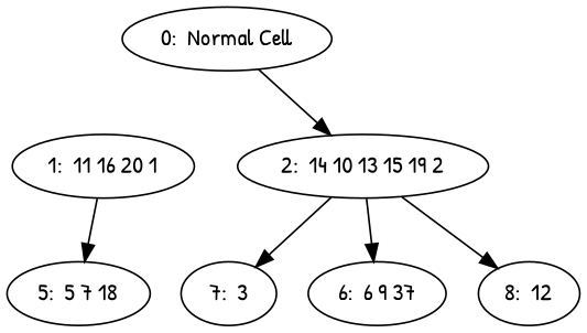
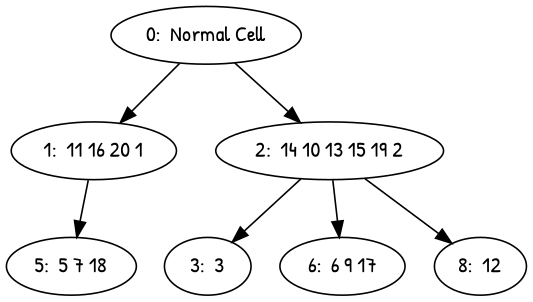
  digraph {
    fontname="Patrick Hand"
    node [fontname="Patrick Hand"]
    edge [fontname="Patrick Hand"]
    "0:  Normal Cell"
    "1:  11 16 20 1"
    "2:  14 10 13 15 19 2"
    "5:  5 7 18"
-   "3:  3" [label="7:  3"]
-   "6:  6 9 17" [label="6:  6 9 37"]
+   "3:  3"
+   "6:  6 9 17"
    n7 [label="8:  12"]
+   "0:  Normal Cell" -> "1:  11 16 20 1"
    "0:  Normal Cell" -> "2:  14 10 13 15 19 2"
    "1:  11 16 20 1" -> "5:  5 7 18"
    "2:  14 10 13 15 19 2" -> "3:  3"
    "2:  14 10 13 15 19 2" -> "6:  6 9 17"
    "2:  14 10 13 15 19 2" -> n7
  }
